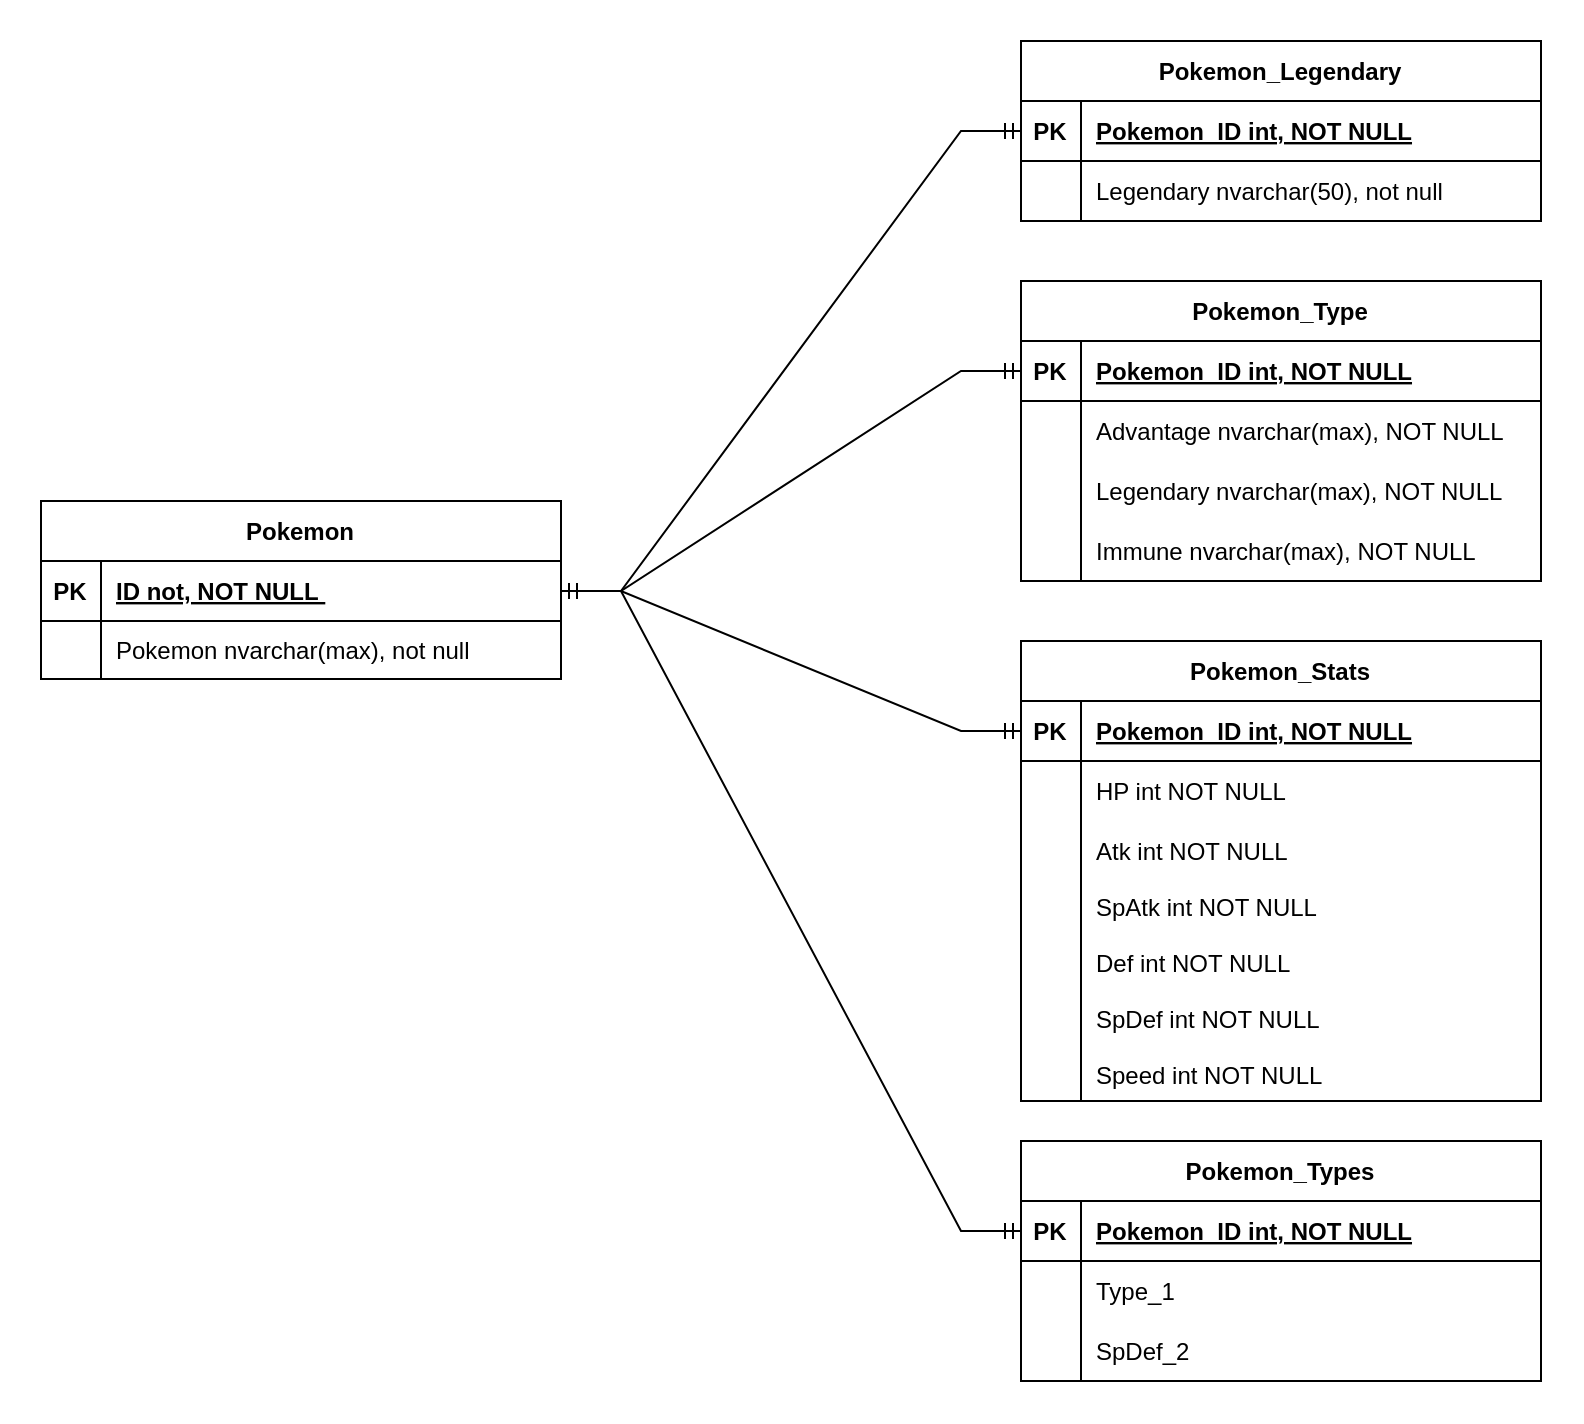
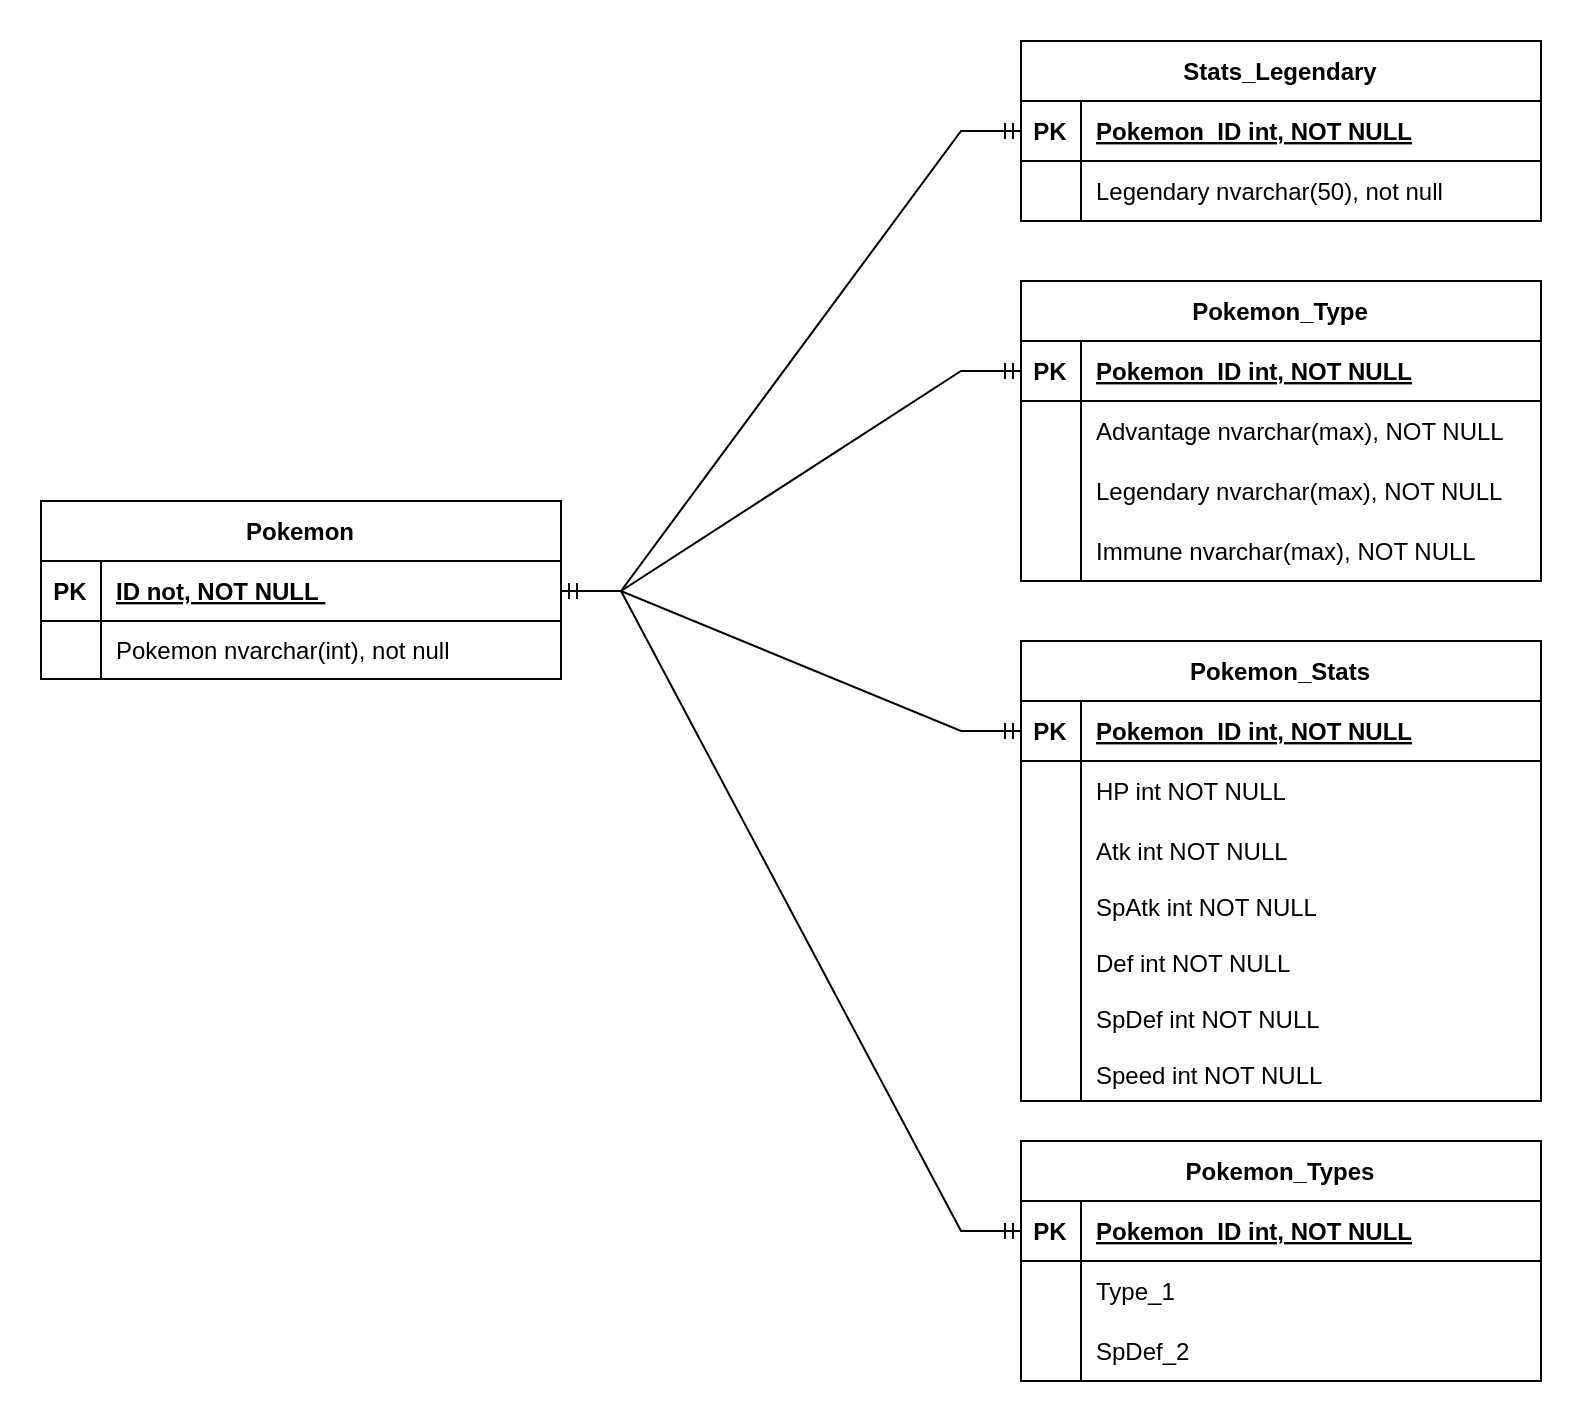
  <mxCell id="0" />
  <mxCell id="1" parent="0" />
  <mxCell id="2" value="Pokemon" style="shape=table;startSize=30;container=1;collapsible=1;childLayout=tableLayout;fixedRows=1;rowLines=0;fontStyle=1;align=center;resizeLast=1;" vertex="1" parent="1"><mxGeometry y="250" width="260" height="89" as="geometry" x="20" /></mxCell>
  <mxCell id="3" value="" style="shape=tableRow;horizontal=0;startSize=0;swimlaneHead=0;swimlaneBody=0;fillColor=none;collapsible=0;dropTarget=0;points=[[0,0.5],[1,0.5]];portConstraint=eastwest;top=0;left=0;right=0;bottom=1;" vertex="1" parent="2"><mxGeometry y="30" width="260" height="30" as="geometry" /></mxCell>
  <mxCell id="4" value="PK" style="shape=partialRectangle;connectable=0;fillColor=none;top=0;left=0;bottom=0;right=0;fontStyle=1;overflow=hidden;" vertex="1" parent="3"><mxGeometry width="30" height="30" as="geometry"><mxRectangle width="30" height="30" as="alternateBounds" /></mxGeometry></mxCell>
  <mxCell id="5" value="ID not, NOT NULL " style="shape=partialRectangle;connectable=0;fillColor=none;top=0;left=0;bottom=0;right=0;align=left;spacingLeft=6;fontStyle=5;overflow=hidden;" vertex="1" parent="3"><mxGeometry x="30" width="230" height="30" as="geometry"><mxRectangle width="230" height="30" as="alternateBounds" /></mxGeometry></mxCell>
  <mxCell id="6" value="" style="shape=tableRow;horizontal=0;startSize=0;swimlaneHead=0;swimlaneBody=0;fillColor=none;collapsible=0;dropTarget=0;points=[[0,0.5],[1,0.5]];portConstraint=eastwest;top=0;left=0;right=0;bottom=0;" vertex="1" parent="2"><mxGeometry y="60" width="260" height="29" as="geometry" /></mxCell>
  <mxCell id="7" value="" style="shape=partialRectangle;connectable=0;fillColor=none;top=0;left=0;bottom=0;right=0;editable=1;overflow=hidden;" vertex="1" parent="6"><mxGeometry width="30" height="29" as="geometry"><mxRectangle width="30" height="29" as="alternateBounds" /></mxGeometry></mxCell>
- <mxCell id="8" value="Pokemon nvarchar(max), not null " style="shape=partialRectangle;connectable=0;fillColor=none;top=0;left=0;bottom=0;right=0;align=left;spacingLeft=6;overflow=hidden;" vertex="1" parent="6"><mxGeometry x="30" width="230" height="29" as="geometry"><mxRectangle width="230" height="29" as="alternateBounds" /></mxGeometry></mxCell>
- <mxCell id="9" value="Pokemon_Legendary" style="shape=table;startSize=30;container=1;collapsible=1;childLayout=tableLayout;fixedRows=1;rowLines=0;fontStyle=1;align=center;resizeLast=1;" vertex="1" parent="1"><mxGeometry x="510" width="260" height="90" as="geometry" y="20" /></mxCell>
+ <mxCell id="8" value="Pokemon nvarchar(int), not null " style="shape=partialRectangle;connectable=0;fillColor=none;top=0;left=0;bottom=0;right=0;align=left;spacingLeft=6;overflow=hidden;" vertex="1" parent="6"><mxGeometry x="30" width="230" height="29" as="geometry"><mxRectangle width="230" height="29" as="alternateBounds" /></mxGeometry></mxCell>
+ <mxCell id="9" value="Stats_Legendary" style="shape=table;startSize=30;container=1;collapsible=1;childLayout=tableLayout;fixedRows=1;rowLines=0;fontStyle=1;align=center;resizeLast=1;" vertex="1" parent="1"><mxGeometry x="510" width="260" height="90" as="geometry" y="20" /></mxCell>
  <mxCell id="10" value="" style="shape=tableRow;horizontal=0;startSize=0;swimlaneHead=0;swimlaneBody=0;fillColor=none;collapsible=0;dropTarget=0;points=[[0,0.5],[1,0.5]];portConstraint=eastwest;top=0;left=0;right=0;bottom=1;" vertex="1" parent="9"><mxGeometry y="30" width="260" height="30" as="geometry" /></mxCell>
  <mxCell id="11" value="PK" style="shape=partialRectangle;connectable=0;fillColor=none;top=0;left=0;bottom=0;right=0;fontStyle=1;overflow=hidden;" vertex="1" parent="10"><mxGeometry width="30" height="30" as="geometry"><mxRectangle width="30" height="30" as="alternateBounds" /></mxGeometry></mxCell>
  <mxCell id="12" value="Pokemon_ID int, NOT NULL" style="shape=partialRectangle;connectable=0;fillColor=none;top=0;left=0;bottom=0;right=0;align=left;spacingLeft=6;fontStyle=5;overflow=hidden;" vertex="1" parent="10"><mxGeometry x="30" width="230" height="30" as="geometry"><mxRectangle width="230" height="30" as="alternateBounds" /></mxGeometry></mxCell>
  <mxCell id="13" value="" style="shape=tableRow;horizontal=0;startSize=0;swimlaneHead=0;swimlaneBody=0;fillColor=none;collapsible=0;dropTarget=0;points=[[0,0.5],[1,0.5]];portConstraint=eastwest;top=0;left=0;right=0;bottom=0;" vertex="1" parent="9"><mxGeometry y="60" width="260" height="30" as="geometry" /></mxCell>
  <mxCell id="14" value="" style="shape=partialRectangle;connectable=0;fillColor=none;top=0;left=0;bottom=0;right=0;editable=1;overflow=hidden;" vertex="1" parent="13"><mxGeometry width="30" height="30" as="geometry"><mxRectangle width="30" height="30" as="alternateBounds" /></mxGeometry></mxCell>
  <mxCell id="15" value="Legendary nvarchar(50), not null" style="shape=partialRectangle;connectable=0;fillColor=none;top=0;left=0;bottom=0;right=0;align=left;spacingLeft=6;overflow=hidden;" vertex="1" parent="13"><mxGeometry x="30" width="230" height="30" as="geometry"><mxRectangle width="230" height="30" as="alternateBounds" /></mxGeometry></mxCell>
  <mxCell id="16" value="Pokemon_Type" style="shape=table;startSize=30;container=1;collapsible=1;childLayout=tableLayout;fixedRows=1;rowLines=0;fontStyle=1;align=center;resizeLast=1;" vertex="1" parent="1"><mxGeometry x="510" y="140" width="260" height="150" as="geometry" /></mxCell>
  <mxCell id="17" value="" style="shape=tableRow;horizontal=0;startSize=0;swimlaneHead=0;swimlaneBody=0;fillColor=none;collapsible=0;dropTarget=0;points=[[0,0.5],[1,0.5]];portConstraint=eastwest;top=0;left=0;right=0;bottom=1;" vertex="1" parent="16"><mxGeometry y="30" width="260" height="30" as="geometry" /></mxCell>
  <mxCell id="18" value="PK" style="shape=partialRectangle;connectable=0;fillColor=none;top=0;left=0;bottom=0;right=0;fontStyle=1;overflow=hidden;" vertex="1" parent="17"><mxGeometry width="30" height="30" as="geometry"><mxRectangle width="30" height="30" as="alternateBounds" /></mxGeometry></mxCell>
  <mxCell id="19" value="Pokemon_ID int, NOT NULL" style="shape=partialRectangle;connectable=0;fillColor=none;top=0;left=0;bottom=0;right=0;align=left;spacingLeft=6;fontStyle=5;overflow=hidden;" vertex="1" parent="17"><mxGeometry x="30" width="230" height="30" as="geometry"><mxRectangle width="230" height="30" as="alternateBounds" /></mxGeometry></mxCell>
  <mxCell id="20" value="" style="shape=tableRow;horizontal=0;startSize=0;swimlaneHead=0;swimlaneBody=0;fillColor=none;collapsible=0;dropTarget=0;points=[[0,0.5],[1,0.5]];portConstraint=eastwest;top=0;left=0;right=0;bottom=0;" vertex="1" parent="16"><mxGeometry y="60" width="260" height="30" as="geometry" /></mxCell>
  <mxCell id="21" value="" style="shape=partialRectangle;connectable=0;fillColor=none;top=0;left=0;bottom=0;right=0;editable=1;overflow=hidden;" vertex="1" parent="20"><mxGeometry width="30" height="30" as="geometry"><mxRectangle width="30" height="30" as="alternateBounds" /></mxGeometry></mxCell>
  <mxCell id="22" value="Advantage nvarchar(max), NOT NULL" style="shape=partialRectangle;connectable=0;fillColor=none;top=0;left=0;bottom=0;right=0;align=left;spacingLeft=6;overflow=hidden;" vertex="1" parent="20"><mxGeometry x="30" width="230" height="30" as="geometry"><mxRectangle width="230" height="30" as="alternateBounds" /></mxGeometry></mxCell>
  <mxCell id="23" value="" style="shape=tableRow;horizontal=0;startSize=0;swimlaneHead=0;swimlaneBody=0;fillColor=none;collapsible=0;dropTarget=0;points=[[0,0.5],[1,0.5]];portConstraint=eastwest;top=0;left=0;right=0;bottom=0;" vertex="1" parent="16"><mxGeometry y="90" width="260" height="30" as="geometry" /></mxCell>
  <mxCell id="24" value="" style="shape=partialRectangle;connectable=0;fillColor=none;top=0;left=0;bottom=0;right=0;editable=1;overflow=hidden;" vertex="1" parent="23"><mxGeometry width="30" height="30" as="geometry"><mxRectangle width="30" height="30" as="alternateBounds" /></mxGeometry></mxCell>
  <mxCell id="25" value="Legendary nvarchar(max), NOT NULL" style="shape=partialRectangle;connectable=0;fillColor=none;top=0;left=0;bottom=0;right=0;align=left;spacingLeft=6;overflow=hidden;" vertex="1" parent="23"><mxGeometry x="30" width="230" height="30" as="geometry"><mxRectangle width="230" height="30" as="alternateBounds" /></mxGeometry></mxCell>
  <mxCell id="26" value="" style="shape=tableRow;horizontal=0;startSize=0;swimlaneHead=0;swimlaneBody=0;fillColor=none;collapsible=0;dropTarget=0;points=[[0,0.5],[1,0.5]];portConstraint=eastwest;top=0;left=0;right=0;bottom=0;" vertex="1" parent="16"><mxGeometry y="120" width="260" height="30" as="geometry" /></mxCell>
  <mxCell id="27" value="" style="shape=partialRectangle;connectable=0;fillColor=none;top=0;left=0;bottom=0;right=0;editable=1;overflow=hidden;" vertex="1" parent="26"><mxGeometry width="30" height="30" as="geometry"><mxRectangle width="30" height="30" as="alternateBounds" /></mxGeometry></mxCell>
  <mxCell id="28" value="Immune nvarchar(max), NOT NULL" style="shape=partialRectangle;connectable=0;fillColor=none;top=0;left=0;bottom=0;right=0;align=left;spacingLeft=6;overflow=hidden;" vertex="1" parent="26"><mxGeometry x="30" width="230" height="30" as="geometry"><mxRectangle width="230" height="30" as="alternateBounds" /></mxGeometry></mxCell>
  <mxCell id="29" value="Pokemon_Stats" style="shape=table;startSize=30;container=1;collapsible=1;childLayout=tableLayout;fixedRows=1;rowLines=0;fontStyle=1;align=center;resizeLast=1;" vertex="1" parent="1"><mxGeometry x="510" y="320" width="260" height="230" as="geometry"><mxRectangle x="490" y="300" width="130" height="30" as="alternateBounds" /></mxGeometry></mxCell>
  <mxCell id="30" value="" style="shape=tableRow;horizontal=0;startSize=0;swimlaneHead=0;swimlaneBody=0;fillColor=none;collapsible=0;dropTarget=0;points=[[0,0.5],[1,0.5]];portConstraint=eastwest;top=0;left=0;right=0;bottom=1;" vertex="1" parent="29"><mxGeometry y="30" width="260" height="30" as="geometry" /></mxCell>
  <mxCell id="31" value="PK" style="shape=partialRectangle;connectable=0;fillColor=none;top=0;left=0;bottom=0;right=0;fontStyle=1;overflow=hidden;" vertex="1" parent="30"><mxGeometry width="30" height="30" as="geometry"><mxRectangle width="30" height="30" as="alternateBounds" /></mxGeometry></mxCell>
  <mxCell id="32" value="Pokemon_ID int, NOT NULL" style="shape=partialRectangle;connectable=0;fillColor=none;top=0;left=0;bottom=0;right=0;align=left;spacingLeft=6;fontStyle=5;overflow=hidden;" vertex="1" parent="30"><mxGeometry x="30" width="230" height="30" as="geometry"><mxRectangle width="230" height="30" as="alternateBounds" /></mxGeometry></mxCell>
  <mxCell id="33" value="" style="shape=tableRow;horizontal=0;startSize=0;swimlaneHead=0;swimlaneBody=0;fillColor=none;collapsible=0;dropTarget=0;points=[[0,0.5],[1,0.5]];portConstraint=eastwest;top=0;left=0;right=0;bottom=0;" vertex="1" parent="29"><mxGeometry y="60" width="260" height="30" as="geometry" /></mxCell>
  <mxCell id="34" value="" style="shape=partialRectangle;connectable=0;fillColor=none;top=0;left=0;bottom=0;right=0;editable=1;overflow=hidden;" vertex="1" parent="33"><mxGeometry width="30" height="30" as="geometry"><mxRectangle width="30" height="30" as="alternateBounds" /></mxGeometry></mxCell>
  <mxCell id="35" value="HP int NOT NULL" style="shape=partialRectangle;connectable=0;fillColor=none;top=0;left=0;bottom=0;right=0;align=left;spacingLeft=6;overflow=hidden;" vertex="1" parent="33"><mxGeometry x="30" width="230" height="30" as="geometry"><mxRectangle width="230" height="30" as="alternateBounds" /></mxGeometry></mxCell>
  <mxCell id="36" value="" style="shape=tableRow;horizontal=0;startSize=0;swimlaneHead=0;swimlaneBody=0;fillColor=none;collapsible=0;dropTarget=0;points=[[0,0.5],[1,0.5]];portConstraint=eastwest;top=0;left=0;right=0;bottom=0;" vertex="1" parent="29"><mxGeometry y="90" width="260" height="30" as="geometry" /></mxCell>
  <mxCell id="37" value="" style="shape=partialRectangle;connectable=0;fillColor=none;top=0;left=0;bottom=0;right=0;editable=1;overflow=hidden;" vertex="1" parent="36"><mxGeometry width="30" height="30" as="geometry"><mxRectangle width="30" height="30" as="alternateBounds" /></mxGeometry></mxCell>
  <mxCell id="38" value="Atk int NOT NULL" style="shape=partialRectangle;connectable=0;fillColor=none;top=0;left=0;bottom=0;right=0;align=left;spacingLeft=6;overflow=hidden;" vertex="1" parent="36"><mxGeometry x="30" width="230" height="30" as="geometry"><mxRectangle width="230" height="30" as="alternateBounds" /></mxGeometry></mxCell>
  <mxCell id="39" value="" style="shape=tableRow;horizontal=0;startSize=0;swimlaneHead=0;swimlaneBody=0;fillColor=none;collapsible=0;dropTarget=0;points=[[0,0.5],[1,0.5]];portConstraint=eastwest;top=0;left=0;right=0;bottom=0;" vertex="1" parent="29"><mxGeometry y="120" width="260" height="110" as="geometry" /></mxCell>
  <mxCell id="40" value="" style="shape=partialRectangle;connectable=0;fillColor=none;top=0;left=0;bottom=0;right=0;editable=1;overflow=hidden;" vertex="1" parent="39"><mxGeometry width="30" height="110" as="geometry"><mxRectangle width="30" height="110" as="alternateBounds" /></mxGeometry></mxCell>
  <mxCell id="41" value="SpAtk int NOT NULL&#10;&#10;Def int NOT NULL&#10;&#10;SpDef int NOT NULL&#10;&#10;Speed int NOT NULL" style="shape=partialRectangle;connectable=0;fillColor=none;top=0;left=0;bottom=0;right=0;align=left;spacingLeft=6;overflow=hidden;verticalAlign=top;" vertex="1" parent="39"><mxGeometry x="30" width="230" height="110" as="geometry"><mxRectangle width="230" height="110" as="alternateBounds" /></mxGeometry></mxCell>
  <mxCell id="42" value="Pokemon_Types" style="shape=table;startSize=30;container=1;collapsible=1;childLayout=tableLayout;fixedRows=1;rowLines=0;fontStyle=1;align=center;resizeLast=1;" vertex="1" parent="1"><mxGeometry x="510" y="570" width="260" height="120" as="geometry" /></mxCell>
  <mxCell id="43" value="" style="shape=tableRow;horizontal=0;startSize=0;swimlaneHead=0;swimlaneBody=0;fillColor=none;collapsible=0;dropTarget=0;points=[[0,0.5],[1,0.5]];portConstraint=eastwest;top=0;left=0;right=0;bottom=1;" vertex="1" parent="42"><mxGeometry y="30" width="260" height="30" as="geometry" /></mxCell>
  <mxCell id="44" value="PK" style="shape=partialRectangle;connectable=0;fillColor=none;top=0;left=0;bottom=0;right=0;fontStyle=1;overflow=hidden;" vertex="1" parent="43"><mxGeometry width="30" height="30" as="geometry"><mxRectangle width="30" height="30" as="alternateBounds" /></mxGeometry></mxCell>
  <mxCell id="45" value="Pokemon_ID int, NOT NULL" style="shape=partialRectangle;connectable=0;fillColor=none;top=0;left=0;bottom=0;right=0;align=left;spacingLeft=6;fontStyle=5;overflow=hidden;" vertex="1" parent="43"><mxGeometry x="30" width="230" height="30" as="geometry"><mxRectangle width="230" height="30" as="alternateBounds" /></mxGeometry></mxCell>
  <mxCell id="46" value="" style="shape=tableRow;horizontal=0;startSize=0;swimlaneHead=0;swimlaneBody=0;fillColor=none;collapsible=0;dropTarget=0;points=[[0,0.5],[1,0.5]];portConstraint=eastwest;top=0;left=0;right=0;bottom=0;" vertex="1" parent="42"><mxGeometry y="60" width="260" height="30" as="geometry" /></mxCell>
  <mxCell id="47" value="" style="shape=partialRectangle;connectable=0;fillColor=none;top=0;left=0;bottom=0;right=0;editable=1;overflow=hidden;" vertex="1" parent="46"><mxGeometry width="30" height="30" as="geometry"><mxRectangle width="30" height="30" as="alternateBounds" /></mxGeometry></mxCell>
  <mxCell id="48" value="Type_1" style="shape=partialRectangle;connectable=0;fillColor=none;top=0;left=0;bottom=0;right=0;align=left;spacingLeft=6;overflow=hidden;" vertex="1" parent="46"><mxGeometry x="30" width="230" height="30" as="geometry"><mxRectangle width="230" height="30" as="alternateBounds" /></mxGeometry></mxCell>
  <mxCell id="49" value="" style="shape=tableRow;horizontal=0;startSize=0;swimlaneHead=0;swimlaneBody=0;fillColor=none;collapsible=0;dropTarget=0;points=[[0,0.5],[1,0.5]];portConstraint=eastwest;top=0;left=0;right=0;bottom=0;" vertex="1" parent="42"><mxGeometry y="90" width="260" height="30" as="geometry" /></mxCell>
  <mxCell id="50" value="" style="shape=partialRectangle;connectable=0;fillColor=none;top=0;left=0;bottom=0;right=0;editable=1;overflow=hidden;" vertex="1" parent="49"><mxGeometry width="30" height="30" as="geometry"><mxRectangle width="30" height="30" as="alternateBounds" /></mxGeometry></mxCell>
  <mxCell id="51" value="SpDef_2" style="shape=partialRectangle;connectable=0;fillColor=none;top=0;left=0;bottom=0;right=0;align=left;spacingLeft=6;overflow=hidden;" vertex="1" parent="49"><mxGeometry x="30" width="230" height="30" as="geometry"><mxRectangle width="230" height="30" as="alternateBounds" /></mxGeometry></mxCell>
  <mxCell id="52" value="" style="edgeStyle=entityRelationEdgeStyle;fontSize=12;html=1;endArrow=ERmandOne;startArrow=ERmandOne;rounded=0;exitX=1;exitY=0.5;exitDx=0;exitDy=0;entryX=0;entryY=0.5;entryDx=0;entryDy=0;" edge="1" parent="1" source="3" target="10"><mxGeometry width="100" height="100" relative="1" as="geometry"><mxPoint x="290" y="260" as="sourcePoint" /><mxPoint x="390" y="160" as="targetPoint" /></mxGeometry></mxCell>
  <mxCell id="53" value="" style="edgeStyle=entityRelationEdgeStyle;fontSize=12;html=1;endArrow=ERmandOne;startArrow=ERmandOne;rounded=0;exitX=1;exitY=0.5;exitDx=0;exitDy=0;entryX=0;entryY=0.5;entryDx=0;entryDy=0;" edge="1" parent="1" source="3" target="17"><mxGeometry width="100" height="100" relative="1" as="geometry"><mxPoint x="290" y="305" as="sourcePoint" /><mxPoint x="520" y="75" as="targetPoint" /></mxGeometry></mxCell>
  <mxCell id="54" value="" style="edgeStyle=entityRelationEdgeStyle;fontSize=12;html=1;endArrow=ERmandOne;startArrow=ERmandOne;rounded=0;exitX=1;exitY=0.5;exitDx=0;exitDy=0;entryX=0;entryY=0.5;entryDx=0;entryDy=0;" edge="1" parent="1" source="3" target="30"><mxGeometry width="100" height="100" relative="1" as="geometry"><mxPoint x="290" y="305" as="sourcePoint" /><mxPoint x="520" y="195" as="targetPoint" /></mxGeometry></mxCell>
  <mxCell id="55" value="" style="edgeStyle=entityRelationEdgeStyle;fontSize=12;html=1;endArrow=ERmandOne;startArrow=ERmandOne;rounded=0;exitX=1;exitY=0.5;exitDx=0;exitDy=0;entryX=0;entryY=0.5;entryDx=0;entryDy=0;" edge="1" parent="1" source="3" target="43"><mxGeometry width="100" height="100" relative="1" as="geometry"><mxPoint x="290" y="305" as="sourcePoint" /><mxPoint x="520" y="375" as="targetPoint" /></mxGeometry></mxCell>
